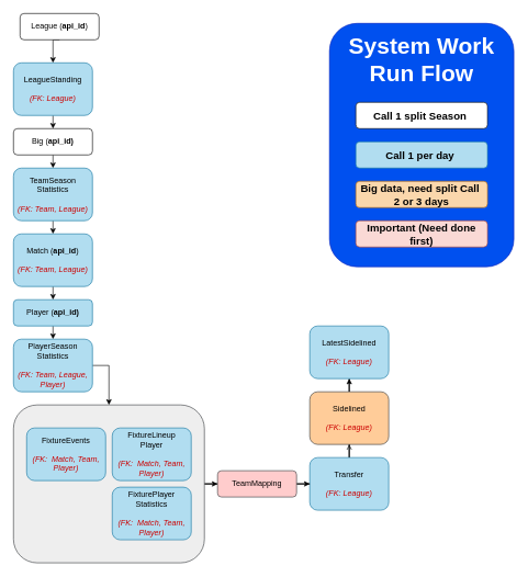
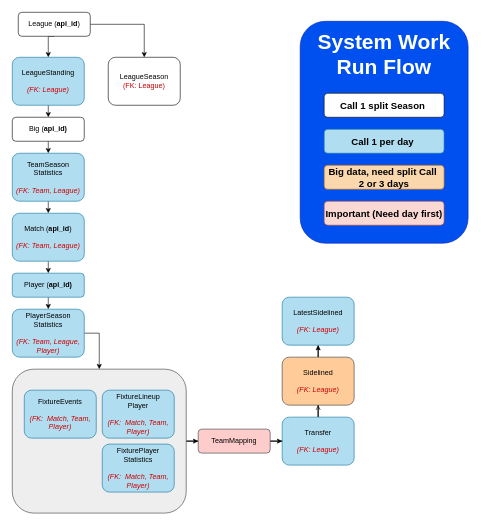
  <mxCell id="0" />
  <mxCell id="1" parent="0" />
  <mxCell id="2" value="" style="edgeStyle=orthogonalEdgeStyle;rounded=0;orthogonalLoop=1;jettySize=auto;html=1;" edge="1" parent="1" source="3" target="26"><mxGeometry relative="1" as="geometry" /></mxCell>
  <mxCell id="3" value="" style="rounded=1;whiteSpace=wrap;html=1;fillColor=#eeeeee;strokeColor=#36393d;" vertex="1" parent="1"><mxGeometry x="20" y="615" width="290" height="240" as="geometry" /></mxCell>
  <mxCell id="4" style="edgeStyle=orthogonalEdgeStyle;rounded=0;orthogonalLoop=1;jettySize=auto;html=1;exitX=0.5;exitY=1;exitDx=0;exitDy=0;entryX=0.5;entryY=0;entryDx=0;entryDy=0;" edge="1" parent="1" source="6" target="9"><mxGeometry relative="1" as="geometry" /></mxCell>
+ <mxCell id="5" value="" style="edgeStyle=orthogonalEdgeStyle;rounded=0;orthogonalLoop=1;jettySize=auto;html=1;" edge="1" parent="1" source="6" target="7"><mxGeometry relative="1" as="geometry" /></mxCell>
  <mxCell id="6" value="League (&lt;b&gt;api_id&lt;/b&gt;)" style="rounded=1;whiteSpace=wrap;html=1;fontSize=12;glass=0;strokeWidth=1;shadow=0;" vertex="1" parent="1"><mxGeometry x="30" y="20" width="120" height="40" as="geometry" /></mxCell>
+ <mxCell id="7" value="LeagueSeason&lt;br&gt;&lt;font color=&quot;#cc0000&quot;&gt;(FK: League)&lt;/font&gt;" style="rounded=1;whiteSpace=wrap;html=1;fontSize=12;glass=0;strokeWidth=1;shadow=0;" vertex="1" parent="1"><mxGeometry x="180" y="95" width="120" height="80" as="geometry" /></mxCell>
  <mxCell id="8" style="edgeStyle=orthogonalEdgeStyle;rounded=0;orthogonalLoop=1;jettySize=auto;html=1;exitX=0.5;exitY=1;exitDx=0;exitDy=0;entryX=0.5;entryY=0;entryDx=0;entryDy=0;" edge="1" parent="1" source="9" target="11"><mxGeometry relative="1" as="geometry" /></mxCell>
  <mxCell id="9" value="LeagueStanding&lt;br&gt;&lt;font color=&quot;#cc0000&quot;&gt;&amp;nbsp;&lt;/font&gt;&lt;div&gt;&lt;i&gt;&lt;font color=&quot;#cc0000&quot;&gt;(FK: League)&lt;/font&gt;&lt;/i&gt;&lt;/div&gt;" style="rounded=1;whiteSpace=wrap;html=1;fontSize=12;glass=0;strokeWidth=1;shadow=0;fillColor=#b1ddf0;strokeColor=#10739e;" vertex="1" parent="1"><mxGeometry x="20" y="95" width="120" height="80" as="geometry" /></mxCell>
  <mxCell id="10" style="edgeStyle=orthogonalEdgeStyle;rounded=0;orthogonalLoop=1;jettySize=auto;html=1;exitX=0.5;exitY=1;exitDx=0;exitDy=0;entryX=0.5;entryY=0;entryDx=0;entryDy=0;" edge="1" parent="1" source="11" target="13"><mxGeometry relative="1" as="geometry" /></mxCell>
  <mxCell id="11" value="Big (&lt;b&gt;api_id)&lt;/b&gt;" style="rounded=1;whiteSpace=wrap;html=1;fontSize=12;glass=0;strokeWidth=1;shadow=0;" vertex="1" parent="1"><mxGeometry x="20" y="195" width="120" height="40" as="geometry" /></mxCell>
  <mxCell id="12" style="edgeStyle=orthogonalEdgeStyle;rounded=0;orthogonalLoop=1;jettySize=auto;html=1;exitX=0.5;exitY=1;exitDx=0;exitDy=0;entryX=0.5;entryY=0;entryDx=0;entryDy=0;" edge="1" parent="1" source="13" target="15"><mxGeometry relative="1" as="geometry" /></mxCell>
  <mxCell id="13" value="TeamSeason&lt;br&gt;Statistics&lt;br&gt;&lt;br&gt;&lt;i&gt;&lt;font color=&quot;#cc0000&quot;&gt;(FK: Team, League)&lt;/font&gt;&lt;/i&gt;" style="rounded=1;whiteSpace=wrap;html=1;fontSize=12;glass=0;strokeWidth=1;shadow=0;fillColor=#b1ddf0;strokeColor=#10739e;" vertex="1" parent="1"><mxGeometry x="20" y="255" width="120" height="80" as="geometry" /></mxCell>
  <mxCell id="14" style="edgeStyle=orthogonalEdgeStyle;rounded=0;orthogonalLoop=1;jettySize=auto;html=1;exitX=0.5;exitY=1;exitDx=0;exitDy=0;entryX=0.5;entryY=0;entryDx=0;entryDy=0;" edge="1" parent="1" source="15" target="17"><mxGeometry relative="1" as="geometry" /></mxCell>
  <mxCell id="15" value="Match (&lt;b&gt;api_id&lt;/b&gt;)&lt;br&gt;&lt;br&gt;&lt;i&gt;&lt;font color=&quot;#cc0000&quot;&gt;(FK: Team, League)&lt;/font&gt;&lt;/i&gt;" style="rounded=1;whiteSpace=wrap;html=1;fontSize=12;glass=0;strokeWidth=1;shadow=0;fillColor=#b1ddf0;strokeColor=#10739e;" vertex="1" parent="1"><mxGeometry x="20" y="355" width="120" height="80" as="geometry" /></mxCell>
  <mxCell id="16" style="edgeStyle=orthogonalEdgeStyle;rounded=0;orthogonalLoop=1;jettySize=auto;html=1;exitX=0.5;exitY=1;exitDx=0;exitDy=0;entryX=0.5;entryY=0;entryDx=0;entryDy=0;" edge="1" parent="1" source="17" target="19"><mxGeometry relative="1" as="geometry" /></mxCell>
  <mxCell id="17" value="Player (&lt;b&gt;api_id)&lt;/b&gt;" style="rounded=1;whiteSpace=wrap;html=1;fontSize=12;glass=0;strokeWidth=1;shadow=0;fillColor=#b1ddf0;strokeColor=#10739e;" vertex="1" parent="1"><mxGeometry x="20" y="455" width="120" height="40" as="geometry" /></mxCell>
  <mxCell id="18" style="edgeStyle=orthogonalEdgeStyle;rounded=0;orthogonalLoop=1;jettySize=auto;html=1;exitX=1;exitY=0.5;exitDx=0;exitDy=0;entryX=0.5;entryY=0;entryDx=0;entryDy=0;" edge="1" parent="1" source="19" target="3"><mxGeometry relative="1" as="geometry" /></mxCell>
  <mxCell id="19" value="PlayerSeason&lt;br&gt;Statistics&lt;br&gt;&lt;div&gt;&lt;br&gt;&lt;i&gt;&lt;font color=&quot;#cc0000&quot;&gt;(FK: Team, League, Player)&lt;/font&gt;&lt;/i&gt;&lt;br&gt;&lt;/div&gt;" style="rounded=1;whiteSpace=wrap;html=1;fontSize=12;glass=0;strokeWidth=1;shadow=0;fillColor=#b1ddf0;strokeColor=#10739e;" vertex="1" parent="1"><mxGeometry x="20" y="515" width="120" height="80" as="geometry" /></mxCell>
  <mxCell id="20" value="" style="edgeStyle=orthogonalEdgeStyle;rounded=0;orthogonalLoop=1;jettySize=auto;html=1;" edge="1" parent="1" source="21" target="22"><mxGeometry relative="1" as="geometry" /></mxCell>
  <mxCell id="21" value="Sidelined&lt;br&gt;&lt;br&gt;&lt;i&gt;&lt;font color=&quot;#cc0000&quot;&gt;(FK: League)&lt;/font&gt;&lt;/i&gt;" style="rounded=1;whiteSpace=wrap;html=1;fontSize=12;glass=0;strokeWidth=1;shadow=0;fillColor=#ffcc99;strokeColor=#36393d;" vertex="1" parent="1"><mxGeometry x="470" y="595" width="120" height="80" as="geometry" /></mxCell>
  <mxCell id="22" value="LatestSidelined&lt;br&gt;&lt;br&gt;&lt;i&gt;&lt;font color=&quot;#cc0000&quot;&gt;(FK: League)&lt;/font&gt;&lt;/i&gt;" style="rounded=1;whiteSpace=wrap;html=1;fontSize=12;glass=0;strokeWidth=1;shadow=0;fillColor=#b1ddf0;strokeColor=#10739e;" vertex="1" parent="1"><mxGeometry x="470" y="495" width="120" height="80" as="geometry" /></mxCell>
  <mxCell id="23" value="" style="edgeStyle=orthogonalEdgeStyle;rounded=0;orthogonalLoop=1;jettySize=auto;html=1;endArrow=open;" edge="1" parent="1" source="24" target="21"><mxGeometry relative="1" as="geometry" /></mxCell>
  <mxCell id="24" value="Transfer&lt;br&gt;&lt;br&gt;&lt;i&gt;&lt;font color=&quot;#cc0000&quot;&gt;(FK: League)&lt;/font&gt;&lt;/i&gt;" style="rounded=1;whiteSpace=wrap;html=1;fontSize=12;glass=0;strokeWidth=1;shadow=0;fillColor=#b1ddf0;strokeColor=#10739e;" vertex="1" parent="1"><mxGeometry x="470" y="695" width="120" height="80" as="geometry" /></mxCell>
  <mxCell id="25" value="" style="edgeStyle=orthogonalEdgeStyle;rounded=0;orthogonalLoop=1;jettySize=auto;html=1;" edge="1" parent="1" source="26" target="24"><mxGeometry relative="1" as="geometry" /></mxCell>
  <mxCell id="26" value="TeamMapping" style="rounded=1;whiteSpace=wrap;html=1;fontSize=12;glass=0;strokeWidth=1;shadow=0;fillColor=#ffcccc;strokeColor=#36393d;" vertex="1" parent="1"><mxGeometry x="330" y="715" width="120" height="40" as="geometry" /></mxCell>
  <mxCell id="27" value="FixtureEvents&lt;br&gt;&lt;br&gt;&lt;i&gt;&lt;font color=&quot;#cc0000&quot;&gt;(FK:&amp;nbsp; Match, Team, Player)&lt;/font&gt;&lt;/i&gt;" style="rounded=1;whiteSpace=wrap;html=1;fontSize=12;glass=0;strokeWidth=1;shadow=0;fillColor=#b1ddf0;strokeColor=#10739e;" vertex="1" parent="1"><mxGeometry x="40" y="650" width="120" height="80" as="geometry" /></mxCell>
  <mxCell id="28" value="FixtureLineup&lt;br&gt;Player&lt;br&gt;&lt;br&gt;&lt;i&gt;&lt;font color=&quot;#cc0000&quot;&gt;(FK:&amp;nbsp; Match, Team, Player)&lt;/font&gt;&lt;/i&gt;" style="rounded=1;whiteSpace=wrap;html=1;fontSize=12;glass=0;strokeWidth=1;shadow=0;fillColor=#b1ddf0;strokeColor=#10739e;" vertex="1" parent="1"><mxGeometry x="170" y="650" width="120" height="80" as="geometry" /></mxCell>
  <mxCell id="29" value="FixturePlayer&lt;br&gt;Statistics&lt;br&gt;&lt;br&gt;&lt;i&gt;&lt;font color=&quot;#cc0000&quot;&gt;(FK:&amp;nbsp; Match, Team, Player)&lt;/font&gt;&lt;/i&gt;" style="rounded=1;whiteSpace=wrap;html=1;fontSize=12;glass=0;strokeWidth=1;shadow=0;fillColor=#b1ddf0;strokeColor=#10739e;" vertex="1" parent="1"><mxGeometry x="170" y="740" width="120" height="80" as="geometry" /></mxCell>
  <mxCell id="30" value="&lt;div style=&quot;&quot;&gt;&lt;b style=&quot;background-color: initial;&quot;&gt;&lt;font style=&quot;font-size: 35px;&quot;&gt;System Work Run Flow&lt;br&gt;&lt;/font&gt;&lt;/b&gt;&lt;br&gt;&lt;br&gt;&lt;br&gt;&lt;br&gt;&lt;br&gt;&lt;br&gt;&lt;br&gt;&lt;br&gt;&lt;br&gt;&lt;br&gt;&lt;br&gt;&lt;br&gt;&lt;br&gt;&lt;br&gt;&lt;br&gt;&lt;br&gt;&lt;br&gt;&lt;br&gt;&lt;/div&gt;" style="rounded=1;whiteSpace=wrap;html=1;fillColor=#0050ef;strokeColor=#001DBC;fontColor=#ffffff;align=center;" vertex="1" parent="1"><mxGeometry x="500" y="35" width="280" height="370" as="geometry" /></mxCell>
  <mxCell id="31" value="&lt;b&gt;&lt;font style=&quot;font-size: 16px;&quot;&gt;Call 1 split Season&amp;nbsp;&lt;/font&gt;&lt;/b&gt;" style="rounded=1;whiteSpace=wrap;html=1;fontSize=12;glass=0;strokeWidth=1;shadow=0;" vertex="1" parent="1"><mxGeometry x="540" y="155" width="200" height="40" as="geometry" /></mxCell>
  <mxCell id="32" value="&lt;b&gt;&lt;font style=&quot;font-size: 16px;&quot;&gt;Call 1 per day&amp;nbsp;&lt;/font&gt;&lt;/b&gt;" style="rounded=1;whiteSpace=wrap;html=1;fontSize=12;glass=0;strokeWidth=1;shadow=0;fillColor=#b1ddf0;strokeColor=#10739e;" vertex="1" parent="1"><mxGeometry x="540" y="215" width="200" height="40" as="geometry" /></mxCell>
  <mxCell id="33" value="&lt;span style=&quot;font-size: 16px;&quot;&gt;&lt;b&gt;Big data, need split Call&amp;nbsp; 2 or 3 days&lt;/b&gt;&lt;/span&gt;" style="rounded=1;whiteSpace=wrap;html=1;fontSize=12;glass=0;strokeWidth=1;shadow=0;fillColor=#fad7ac;strokeColor=#b46504;" vertex="1" parent="1"><mxGeometry x="540" y="275" width="200" height="40" as="geometry" /></mxCell>
- <mxCell id="34" value="&lt;span style=&quot;font-size: 16px;&quot;&gt;&lt;b&gt;Important (Need done first)&lt;/b&gt;&lt;/span&gt;" style="rounded=1;whiteSpace=wrap;html=1;fontSize=12;glass=0;strokeWidth=1;shadow=0;fillColor=#fad9d5;strokeColor=#ae4132;" vertex="1" parent="1"><mxGeometry x="540" y="335" width="200" height="40" as="geometry" /></mxCell>
+ <mxCell id="34" value="&lt;span style=&quot;font-size: 16px;&quot;&gt;&lt;b&gt;Important (Need day first)&lt;/b&gt;&lt;/span&gt;" style="rounded=1;whiteSpace=wrap;html=1;fontSize=12;glass=0;strokeWidth=1;shadow=0;fillColor=#fad9d5;strokeColor=#ae4132;" vertex="1" parent="1"><mxGeometry x="540" y="335" width="200" height="40" as="geometry" /></mxCell>
